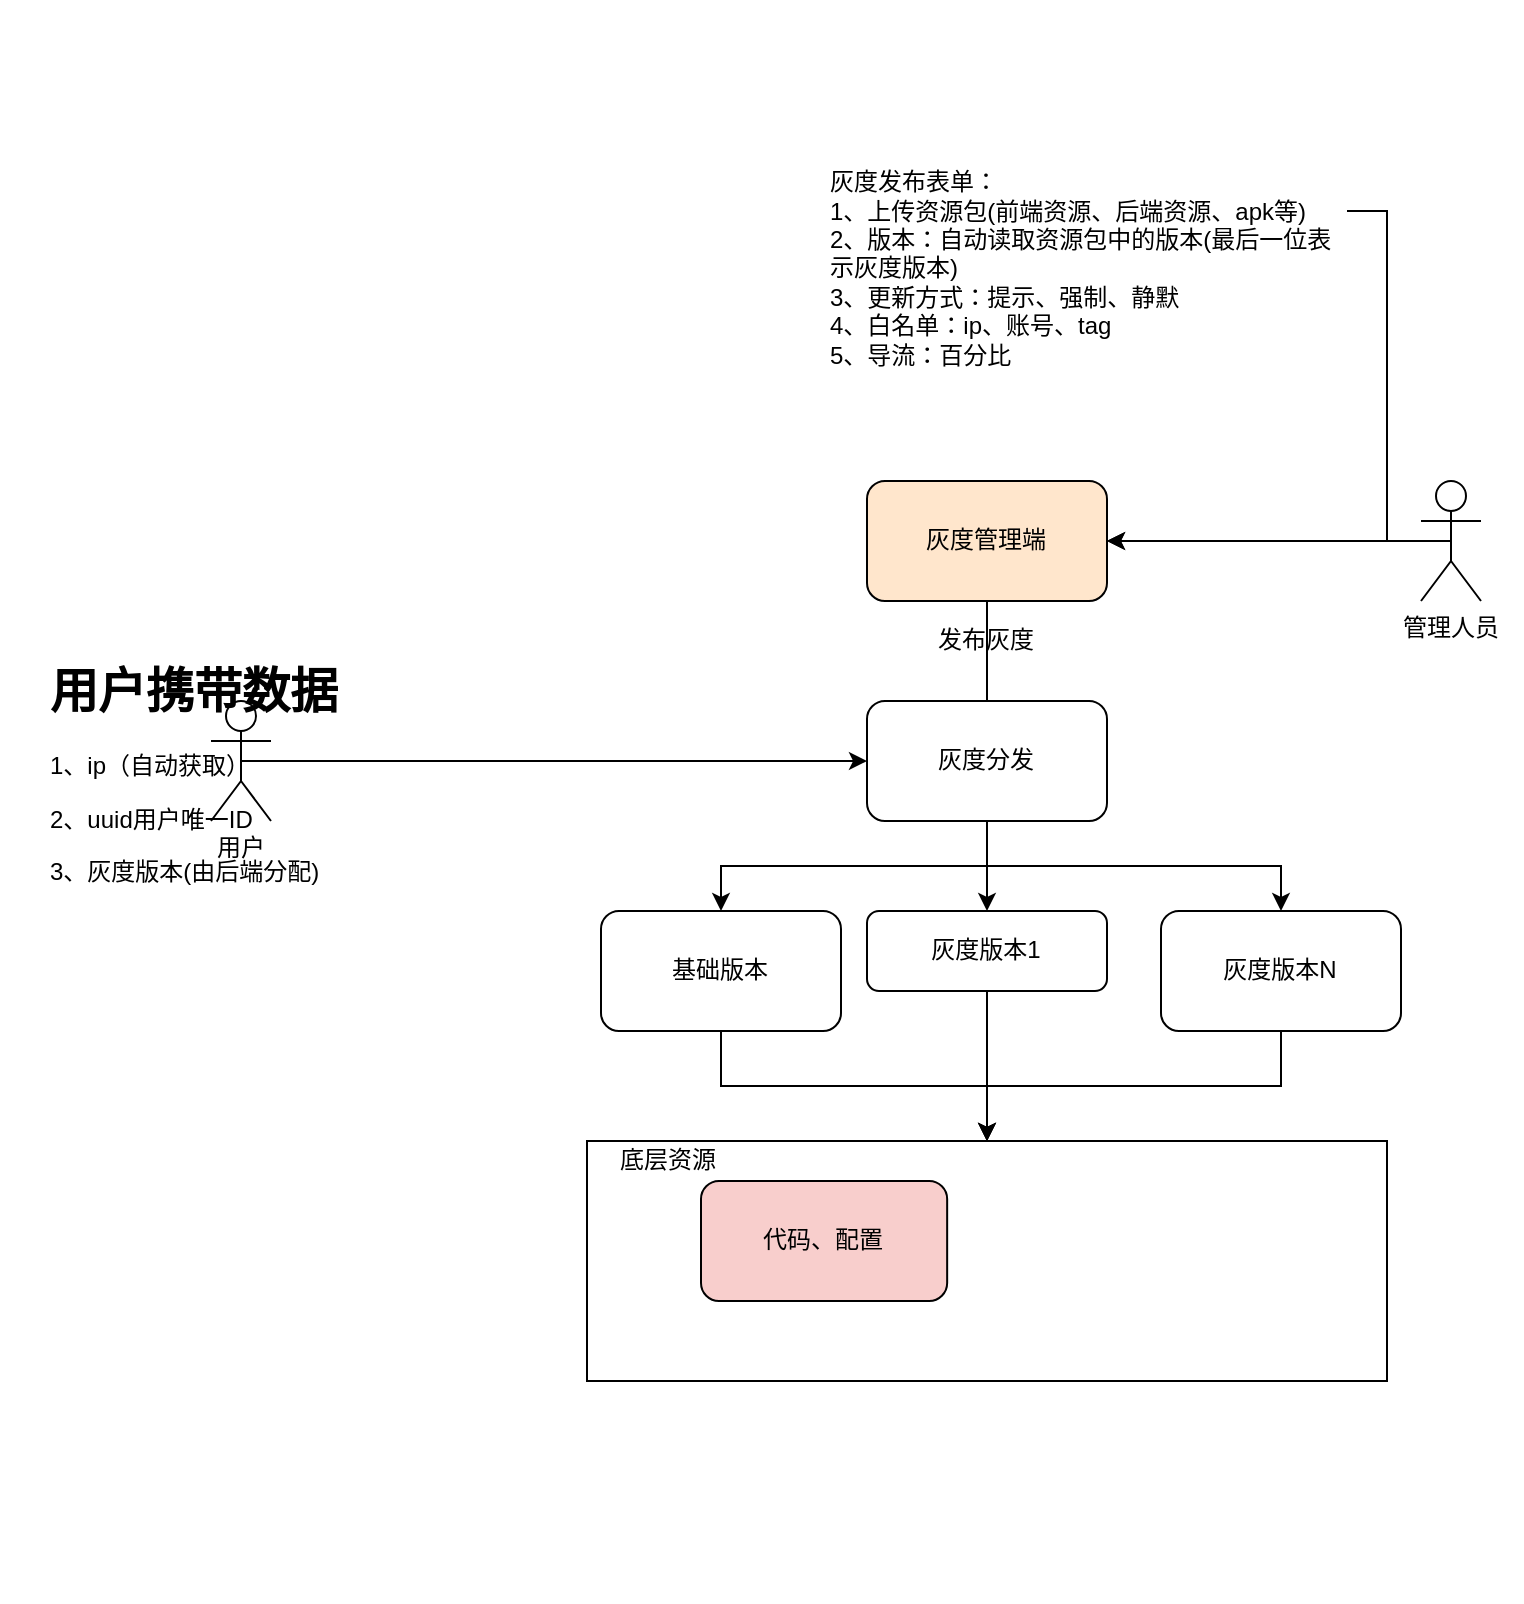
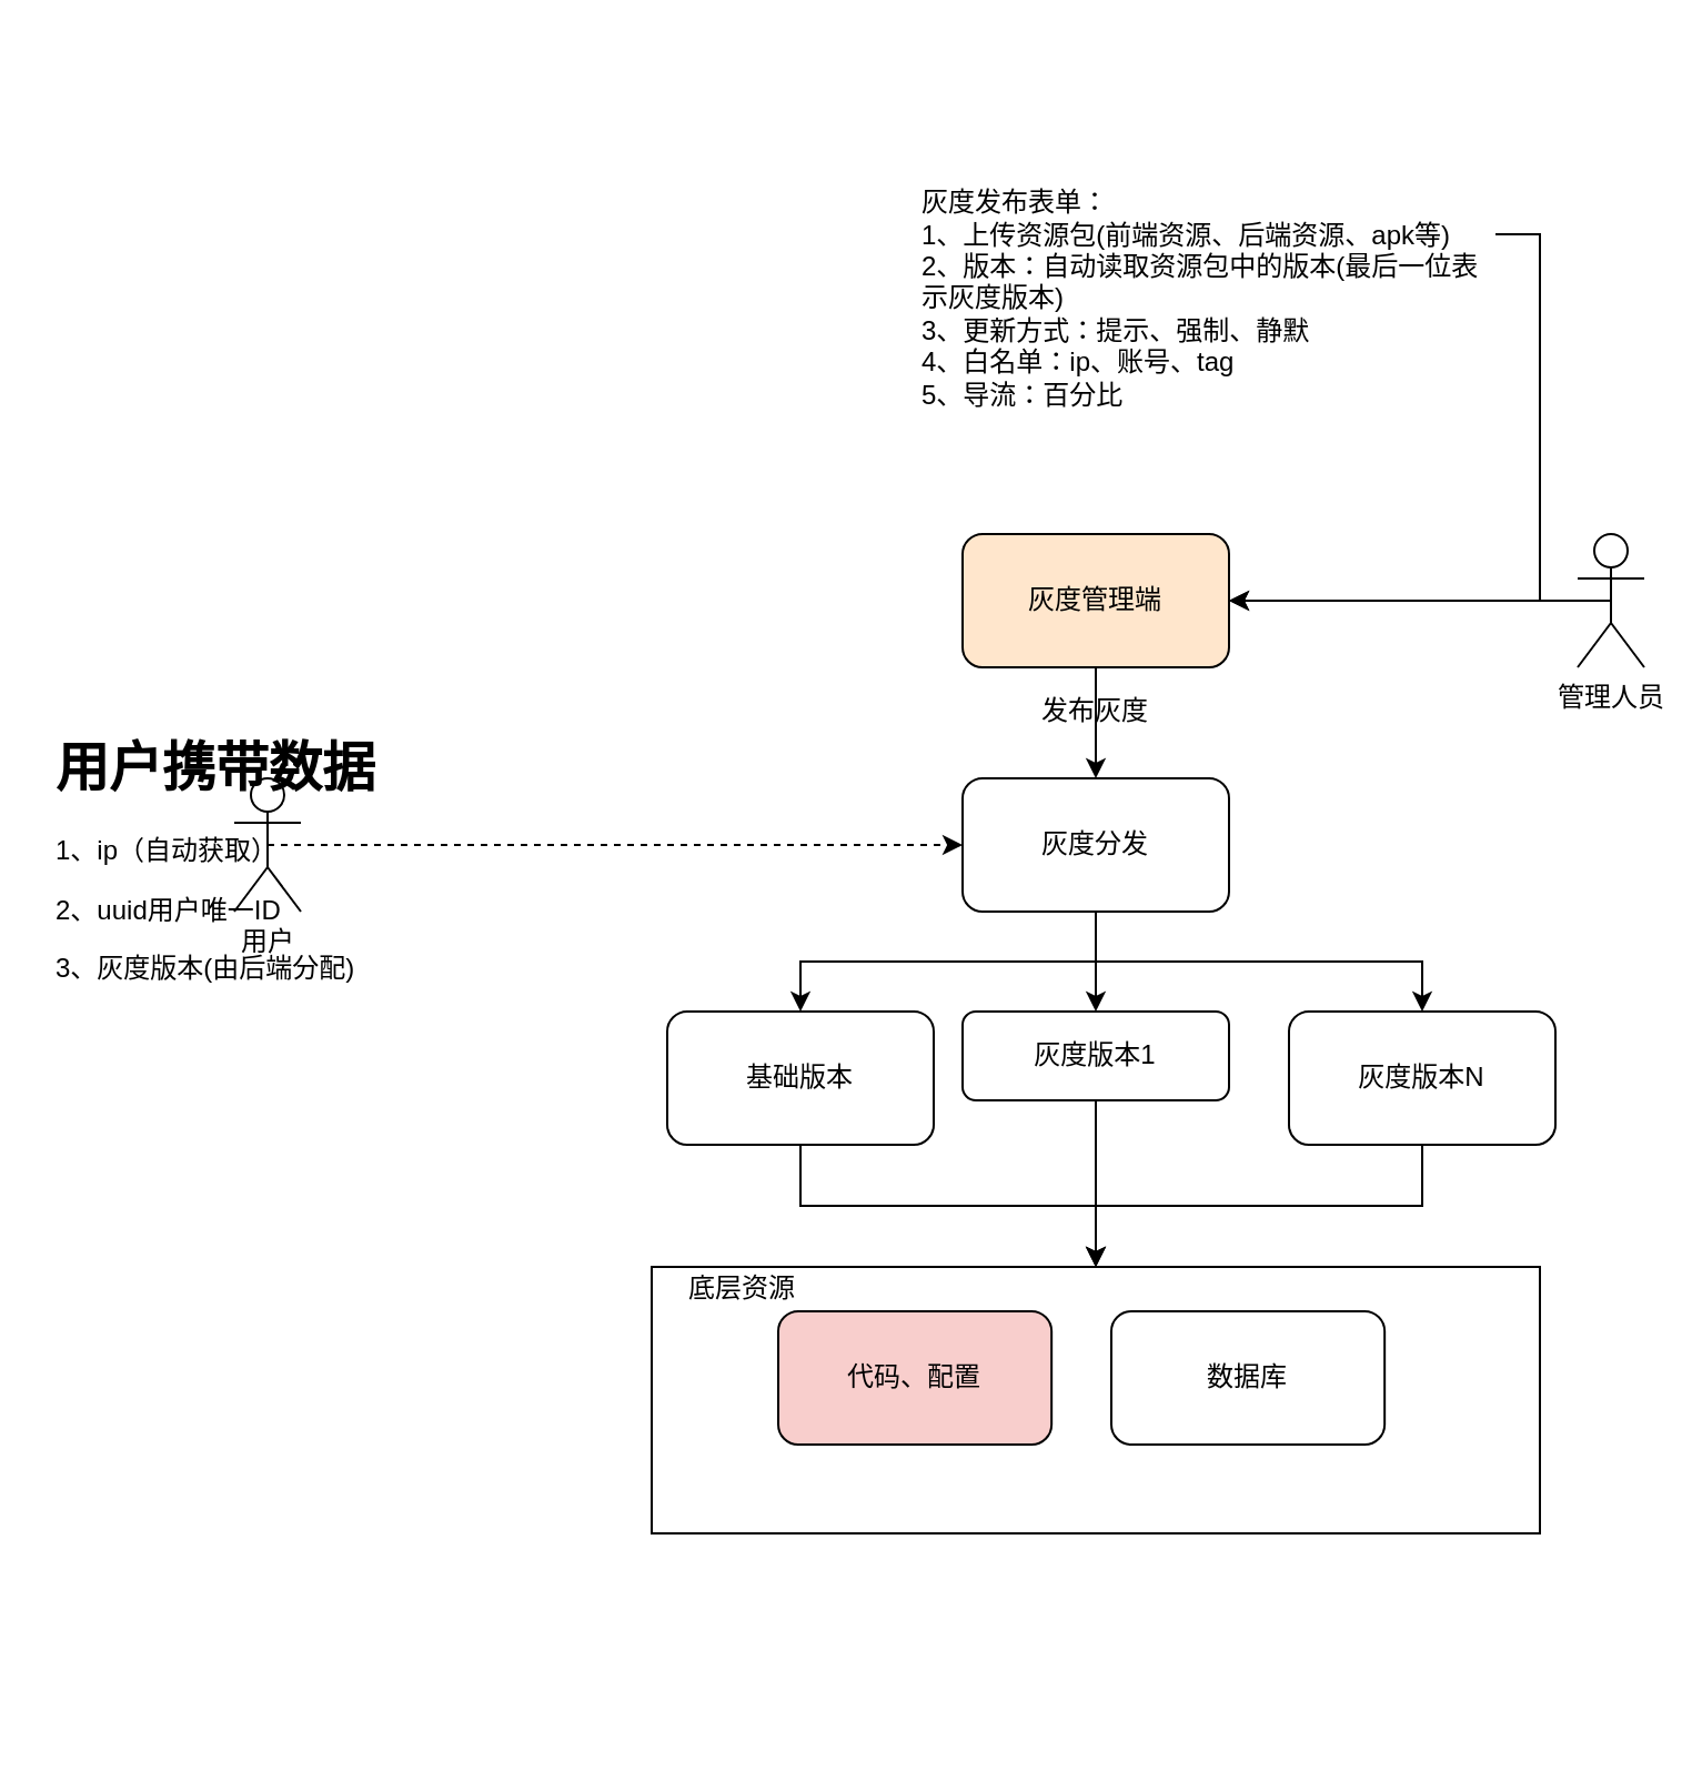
  <mxCell id="0" />
  <mxCell id="1" parent="0" />
  <mxCell id="2" value="" style="edgeStyle=orthogonalEdgeStyle;rounded=0;orthogonalLoop=1;jettySize=auto;html=1;exitX=0.5;exitY=1;exitDx=0;exitDy=0;" edge="1" parent="1" source="5" target="7"><mxGeometry relative="1" as="geometry" /></mxCell>
  <mxCell id="3" style="edgeStyle=orthogonalEdgeStyle;rounded=0;orthogonalLoop=1;jettySize=auto;html=1;exitX=0.5;exitY=1;exitDx=0;exitDy=0;entryX=0.5;entryY=0;entryDx=0;entryDy=0;" edge="1" parent="1" source="5" target="9"><mxGeometry relative="1" as="geometry" /></mxCell>
  <mxCell id="4" style="edgeStyle=orthogonalEdgeStyle;rounded=0;orthogonalLoop=1;jettySize=auto;html=1;exitX=0.5;exitY=1;exitDx=0;exitDy=0;entryX=0.5;entryY=0;entryDx=0;entryDy=0;" edge="1" parent="1" source="5" target="11"><mxGeometry relative="1" as="geometry" /></mxCell>
  <mxCell id="5" value="灰度分发" style="rounded=1;whiteSpace=wrap;html=1;" vertex="1" parent="1"><mxGeometry x="433" y="350" width="120" height="60" as="geometry" /></mxCell>
  <mxCell id="6" style="edgeStyle=orthogonalEdgeStyle;rounded=0;orthogonalLoop=1;jettySize=auto;html=1;exitX=0.5;exitY=1;exitDx=0;exitDy=0;entryX=0.5;entryY=0;entryDx=0;entryDy=0;" edge="1" parent="1" source="7" target="13"><mxGeometry relative="1" as="geometry" /></mxCell>
  <mxCell id="7" value="基础版本" style="whiteSpace=wrap;html=1;rounded=1;" vertex="1" parent="1"><mxGeometry x="300" y="455" width="120" height="60" as="geometry" /></mxCell>
  <mxCell id="8" style="edgeStyle=orthogonalEdgeStyle;rounded=0;orthogonalLoop=1;jettySize=auto;html=1;exitX=0.5;exitY=1;exitDx=0;exitDy=0;entryX=0.5;entryY=0;entryDx=0;entryDy=0;" edge="1" parent="1" source="9" target="13"><mxGeometry relative="1" as="geometry" /></mxCell>
  <mxCell id="9" value="灰度版本1" style="whiteSpace=wrap;html=1;rounded=1;" vertex="1" parent="1"><mxGeometry x="433" y="455" width="120" height="40" as="geometry" /></mxCell>
  <mxCell id="10" style="edgeStyle=orthogonalEdgeStyle;rounded=0;orthogonalLoop=1;jettySize=auto;html=1;exitX=0.5;exitY=1;exitDx=0;exitDy=0;entryX=0.5;entryY=0;entryDx=0;entryDy=0;" edge="1" parent="1" source="11" target="13"><mxGeometry relative="1" as="geometry" /></mxCell>
  <mxCell id="11" value="灰度版本N" style="whiteSpace=wrap;html=1;rounded=1;" vertex="1" parent="1"><mxGeometry x="580" y="455" width="120" height="60" as="geometry" /></mxCell>
  <mxCell id="12" value="" style="group" vertex="1" connectable="0" parent="1"><mxGeometry x="266" y="570" width="400" height="210" as="geometry" /></mxCell>
  <mxCell id="13" value="" style="rounded=0;whiteSpace=wrap;html=1;" vertex="1" parent="12"><mxGeometry x="27" width="400" height="120" as="geometry" /></mxCell>
+ <mxCell id="14" value="数据库" style="whiteSpace=wrap;html=1;rounded=1;" vertex="1" parent="12"><mxGeometry x="234.002" y="20" width="123.077" height="60" as="geometry" /></mxCell>
  <mxCell id="15" value="代码、配置" style="whiteSpace=wrap;html=1;rounded=1;fillColor=#f8cecc;" vertex="1" parent="12"><mxGeometry x="84.003" y="20" width="123.077" height="60" as="geometry" /></mxCell>
  <mxCell id="16" value="底层资源" style="text;html=1;strokeColor=none;fillColor=none;align=center;verticalAlign=middle;whiteSpace=wrap;rounded=0;" vertex="1" parent="12"><mxGeometry x="37.256" width="61.538" height="20" as="geometry" /></mxCell>
- <mxCell id="17" style="edgeStyle=orthogonalEdgeStyle;rounded=0;orthogonalLoop=1;jettySize=auto;html=1;exitX=0.5;exitY=0.5;exitDx=0;exitDy=0;exitPerimeter=0;entryX=0;entryY=0.5;entryDx=0;entryDy=0;" edge="1" parent="1" source="18" target="5"><mxGeometry relative="1" as="geometry" /></mxCell>
+ <mxCell id="17" style="edgeStyle=orthogonalEdgeStyle;rounded=0;orthogonalLoop=1;jettySize=auto;html=1;exitX=0.5;exitY=0.5;exitDx=0;exitDy=0;exitPerimeter=0;entryX=0;entryY=0.5;entryDx=0;entryDy=0;dashed=1;" edge="1" parent="1" source="18" target="5"><mxGeometry relative="1" as="geometry" /></mxCell>
  <mxCell id="18" value="用户" style="shape=umlActor;verticalLabelPosition=bottom;verticalAlign=top;html=1;outlineConnect=0;" vertex="1" parent="1"><mxGeometry x="105" y="350" width="30" height="60" as="geometry" /></mxCell>
- <mxCell id="19" value="" style="edgeStyle=orthogonalEdgeStyle;rounded=0;orthogonalLoop=1;jettySize=auto;html=1;endArrow=none;" edge="1" parent="1" source="20" target="5"><mxGeometry relative="1" as="geometry" /></mxCell>
+ <mxCell id="19" value="" style="edgeStyle=orthogonalEdgeStyle;rounded=0;orthogonalLoop=1;jettySize=auto;html=1;" edge="1" parent="1" source="20" target="5"><mxGeometry relative="1" as="geometry" /></mxCell>
  <mxCell id="20" value="灰度管理端" style="rounded=1;whiteSpace=wrap;html=1;fillColor=#ffe6cc;" vertex="1" parent="1"><mxGeometry x="433" y="240" width="120" height="60" as="geometry" /></mxCell>
  <mxCell id="21" style="edgeStyle=orthogonalEdgeStyle;rounded=0;orthogonalLoop=1;jettySize=auto;html=1;exitX=0.5;exitY=0.5;exitDx=0;exitDy=0;exitPerimeter=0;entryX=1;entryY=0.5;entryDx=0;entryDy=0;" edge="1" parent="1" source="22" target="20"><mxGeometry relative="1" as="geometry" /></mxCell>
  <mxCell id="22" value="管理人员" style="shape=umlActor;verticalLabelPosition=bottom;verticalAlign=top;html=1;outlineConnect=0;" vertex="1" parent="1"><mxGeometry x="710" y="240" width="30" height="60" as="geometry" /></mxCell>
  <mxCell id="23" value="发布灰度" style="text;html=1;strokeColor=none;fillColor=none;align=center;verticalAlign=middle;whiteSpace=wrap;rounded=0;" vertex="1" parent="1"><mxGeometry x="468" y="310" width="50" height="20" as="geometry" /></mxCell>
  <mxCell id="24" style="edgeStyle=orthogonalEdgeStyle;rounded=0;orthogonalLoop=1;jettySize=auto;html=1;exitX=1;exitY=0.5;exitDx=0;exitDy=0;entryX=1;entryY=0.5;entryDx=0;entryDy=0;fontSize=12;fontColor=#000000;" edge="1" parent="1" source="25" target="20"><mxGeometry relative="1" as="geometry" /></mxCell>
  <mxCell id="25" value="灰度发布表单：&lt;br&gt;1、上传资源包(前端资源、后端资源、apk等)&lt;br&gt;2、版本：自动读取资源包中的版本(最后一位表示灰度版本)&lt;br&gt;3、更新方式：提示、强制、静默&lt;br&gt;4、白名单：ip、账号、tag&lt;br&gt;5、导流：百分比" style="text;strokeColor=none;fillColor=none;spacing=5;spacingTop=-20;whiteSpace=wrap;overflow=hidden;rounded=0;labelBackgroundColor=none;fontSize=12;fontStyle=0;horizontal=1;verticalAlign=bottom;align=left;html=1;" vertex="1" parent="1"><mxGeometry x="410" y="20" width="263" height="170" as="geometry" /></mxCell>
  <mxCell id="26" value="&lt;h1&gt;用户携带数据&lt;/h1&gt;&lt;p&gt;1、ip（自动获取）&lt;/p&gt;&lt;p&gt;2、uuid用户唯一ID&lt;/p&gt;&lt;p&gt;3、灰度版本(由后端分配)&lt;/p&gt;" style="text;html=1;strokeColor=none;fillColor=none;spacing=5;spacingTop=-20;whiteSpace=wrap;overflow=hidden;rounded=0;labelBackgroundColor=none;fontSize=12;fontColor=#000000;align=left;verticalAlign=middle;horizontal=1;" vertex="1" parent="1"><mxGeometry x="20" y="330" width="190" height="120" as="geometry" /></mxCell>
